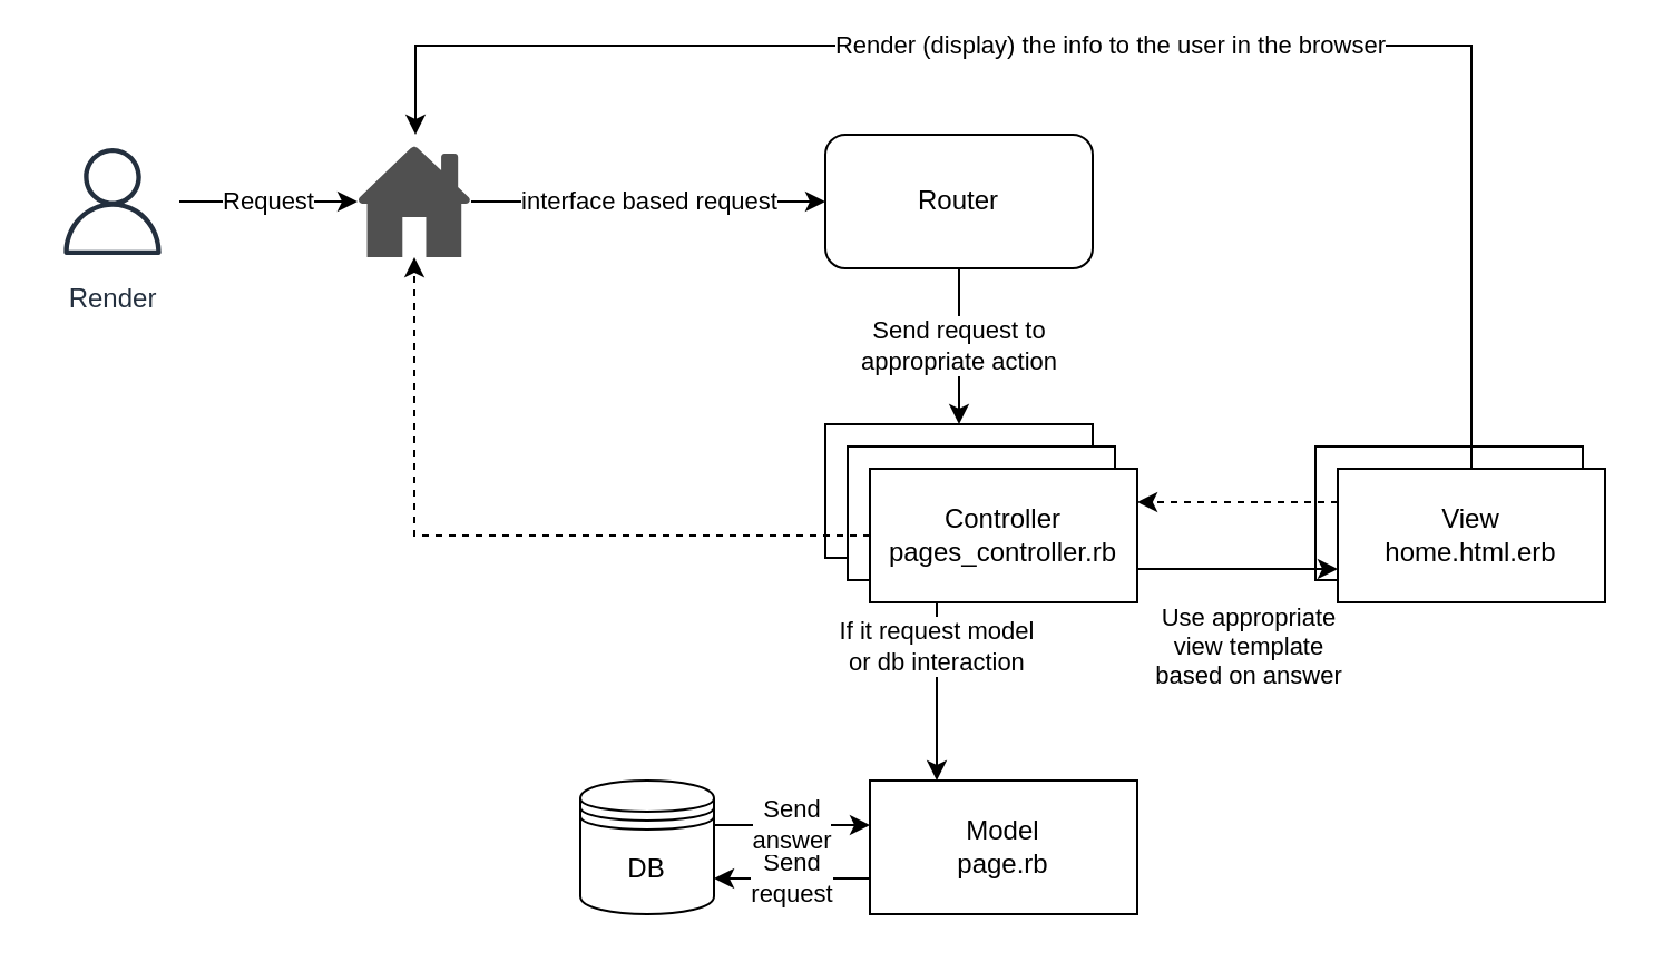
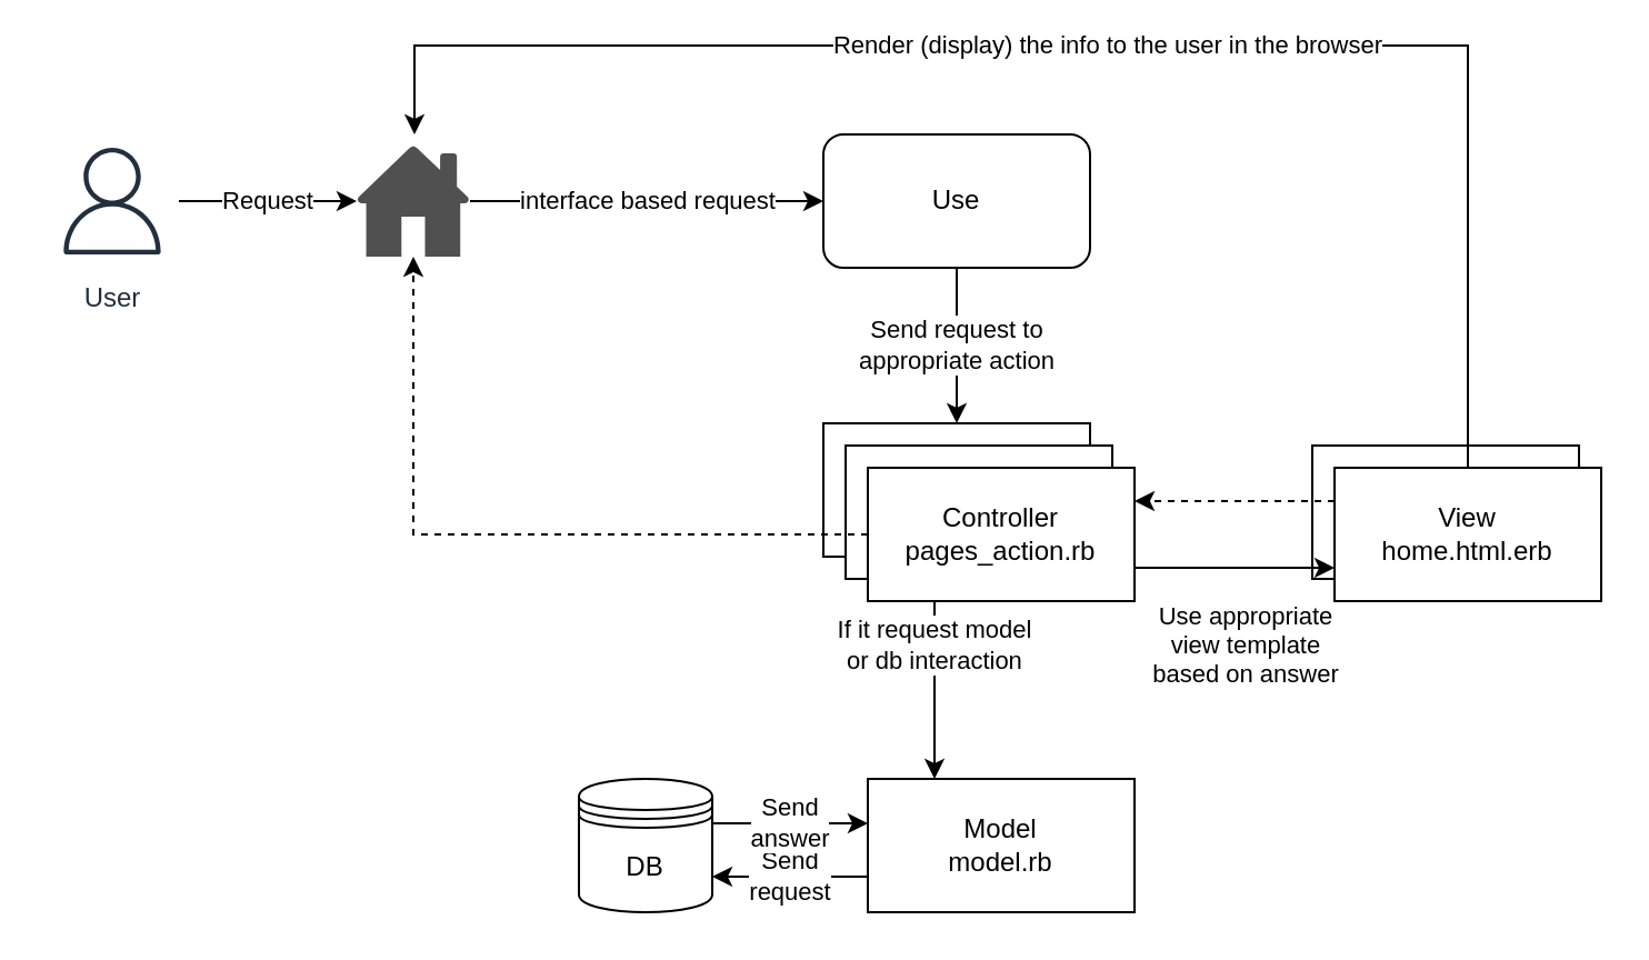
  <mxCell id="0" />
  <mxCell id="1" parent="0" />
  <mxCell id="2" value="Request" style="edgeStyle=orthogonalEdgeStyle;rounded=0;orthogonalLoop=1;jettySize=auto;html=1;" edge="1" parent="1" source="3" target="5"><mxGeometry relative="1" as="geometry" /></mxCell>
- <mxCell id="3" value="Render" style="outlineConnect=0;fontColor=#232F3E;gradientColor=none;strokeColor=#232F3E;fillColor=#ffffff;dashed=0;verticalLabelPosition=bottom;verticalAlign=top;align=center;html=1;fontSize=12;fontStyle=0;aspect=fixed;shape=mxgraph.aws4.resourceIcon;resIcon=mxgraph.aws4.user;" vertex="1" parent="1"><mxGeometry x="20" y="60" width="60" height="60" as="geometry" /></mxCell>
+ <mxCell id="3" value="User" style="outlineConnect=0;fontColor=#232F3E;gradientColor=none;strokeColor=#232F3E;fillColor=#ffffff;dashed=0;verticalLabelPosition=bottom;verticalAlign=top;align=center;html=1;fontSize=12;fontStyle=0;aspect=fixed;shape=mxgraph.aws4.resourceIcon;resIcon=mxgraph.aws4.user;" vertex="1" parent="1"><mxGeometry x="20" y="60" width="60" height="60" as="geometry" /></mxCell>
  <mxCell id="4" value="interface based request" style="edgeStyle=orthogonalEdgeStyle;rounded=0;orthogonalLoop=1;jettySize=auto;html=1;entryX=0;entryY=0.5;entryDx=0;entryDy=0;" edge="1" parent="1" source="5" target="7"><mxGeometry relative="1" as="geometry" /></mxCell>
  <mxCell id="5" value="" style="pointerEvents=1;shadow=0;dashed=0;html=1;strokeColor=none;fillColor=#505050;labelPosition=center;verticalLabelPosition=bottom;verticalAlign=top;outlineConnect=0;align=center;shape=mxgraph.office.concepts.home;" vertex="1" parent="1"><mxGeometry x="160" y="65" width="51" height="50" as="geometry" /></mxCell>
  <mxCell id="6" value="Send request to&lt;br&gt;appropriate action" style="edgeStyle=orthogonalEdgeStyle;rounded=0;orthogonalLoop=1;jettySize=auto;html=1;entryX=0.5;entryY=0;entryDx=0;entryDy=0;" edge="1" parent="1" source="7" target="8"><mxGeometry relative="1" as="geometry" /></mxCell>
- <mxCell id="7" value="Router" style="rounded=1;whiteSpace=wrap;html=1;" vertex="1" parent="1"><mxGeometry x="370" y="60" width="120" height="60" as="geometry" /></mxCell>
+ <mxCell id="7" value="Use" style="rounded=1;whiteSpace=wrap;html=1;" vertex="1" parent="1"><mxGeometry x="370" y="60" width="120" height="60" as="geometry" /></mxCell>
  <mxCell id="8" value="Controller" style="rounded=0;whiteSpace=wrap;html=1;" vertex="1" parent="1"><mxGeometry x="370" y="190" width="120" height="60" as="geometry" /></mxCell>
  <mxCell id="9" value="Controller" style="rounded=0;whiteSpace=wrap;html=1;" vertex="1" parent="1"><mxGeometry x="380" y="200" width="120" height="60" as="geometry" /></mxCell>
  <mxCell id="10" style="edgeStyle=orthogonalEdgeStyle;rounded=0;orthogonalLoop=1;jettySize=auto;html=1;exitX=0;exitY=0.5;exitDx=0;exitDy=0;dashed=1;" edge="1" parent="1" source="12" target="5"><mxGeometry relative="1" as="geometry" /></mxCell>
  <mxCell id="11" value="If it request model&lt;br&gt;or db interaction" style="edgeStyle=orthogonalEdgeStyle;rounded=0;orthogonalLoop=1;jettySize=auto;html=1;exitX=0.25;exitY=1;exitDx=0;exitDy=0;entryX=0.25;entryY=0;entryDx=0;entryDy=0;" edge="1" parent="1"><mxGeometry x="-0.5" relative="1" as="geometry"><mxPoint x="420" y="270" as="sourcePoint" /><mxPoint x="420" y="350" as="targetPoint" /><mxPoint as="offset" /></mxGeometry></mxCell>
- <mxCell id="12" value="Controller&lt;br&gt;pages_controller.rb" style="rounded=0;whiteSpace=wrap;html=1;" vertex="1" parent="1"><mxGeometry x="390" y="210" width="120" height="60" as="geometry" /></mxCell>
+ <mxCell id="12" value="Controller&lt;br&gt;pages_action.rb" style="rounded=0;whiteSpace=wrap;html=1;" vertex="1" parent="1"><mxGeometry x="390" y="210" width="120" height="60" as="geometry" /></mxCell>
  <mxCell id="13" value="View&lt;br&gt;home.html.erb" style="rounded=0;whiteSpace=wrap;html=1;" vertex="1" parent="1"><mxGeometry x="590" y="200" width="120" height="60" as="geometry" /></mxCell>
  <mxCell id="14" style="edgeStyle=orthogonalEdgeStyle;rounded=0;orthogonalLoop=1;jettySize=auto;html=1;entryX=1;entryY=0.25;entryDx=0;entryDy=0;exitX=0;exitY=0.25;exitDx=0;exitDy=0;dashed=1;" edge="1" parent="1" source="16" target="12"><mxGeometry relative="1" as="geometry" /></mxCell>
  <mxCell id="15" value="Render (display) the info to the user in the browser" style="edgeStyle=orthogonalEdgeStyle;rounded=0;orthogonalLoop=1;jettySize=auto;html=1;exitX=0.5;exitY=0;exitDx=0;exitDy=0;" edge="1" parent="1" source="16"><mxGeometry relative="1" as="geometry"><mxPoint x="186" y="60" as="targetPoint" /><Array as="points"><mxPoint x="660" y="20" /><mxPoint x="186" y="20" /></Array></mxGeometry></mxCell>
  <mxCell id="16" value="View&lt;br&gt;home.html.erb" style="rounded=0;whiteSpace=wrap;html=1;" vertex="1" parent="1"><mxGeometry x="600" y="210" width="120" height="60" as="geometry" /></mxCell>
  <mxCell id="17" value="Use appropriate&lt;br&gt;view template&lt;br&gt;based on answer" style="edgeStyle=orthogonalEdgeStyle;rounded=0;orthogonalLoop=1;jettySize=auto;html=1;entryX=0;entryY=0.75;entryDx=0;entryDy=0;exitX=1;exitY=0.75;exitDx=0;exitDy=0;" edge="1" parent="1" source="12" target="16"><mxGeometry x="0.111" y="-35" relative="1" as="geometry"><mxPoint as="offset" /></mxGeometry></mxCell>
  <mxCell id="18" value="Send &lt;br&gt;request" style="edgeStyle=orthogonalEdgeStyle;rounded=0;orthogonalLoop=1;jettySize=auto;html=1;entryX=1;entryY=0.5;entryDx=0;entryDy=0;" edge="1" parent="1"><mxGeometry relative="1" as="geometry"><mxPoint x="390" y="394" as="sourcePoint" /><mxPoint x="320" y="394" as="targetPoint" /></mxGeometry></mxCell>
- <mxCell id="19" value="Model&lt;br&gt;page.rb" style="rounded=0;whiteSpace=wrap;html=1;" vertex="1" parent="1"><mxGeometry x="390" y="350" width="120" height="60" as="geometry" /></mxCell>
+ <mxCell id="19" value="Model&lt;br&gt;model.rb" style="rounded=0;whiteSpace=wrap;html=1;" vertex="1" parent="1"><mxGeometry x="390" y="350" width="120" height="60" as="geometry" /></mxCell>
  <mxCell id="20" value="Send&lt;br&gt;answer" style="edgeStyle=orthogonalEdgeStyle;rounded=0;orthogonalLoop=1;jettySize=auto;html=1;" edge="1" parent="1"><mxGeometry relative="1" as="geometry"><mxPoint x="390" y="370" as="targetPoint" /><mxPoint x="320" y="370" as="sourcePoint" /></mxGeometry></mxCell>
  <mxCell id="21" value="DB" style="shape=datastore;whiteSpace=wrap;html=1;" vertex="1" parent="1"><mxGeometry x="260" y="350" width="60" height="60" as="geometry" /></mxCell>
